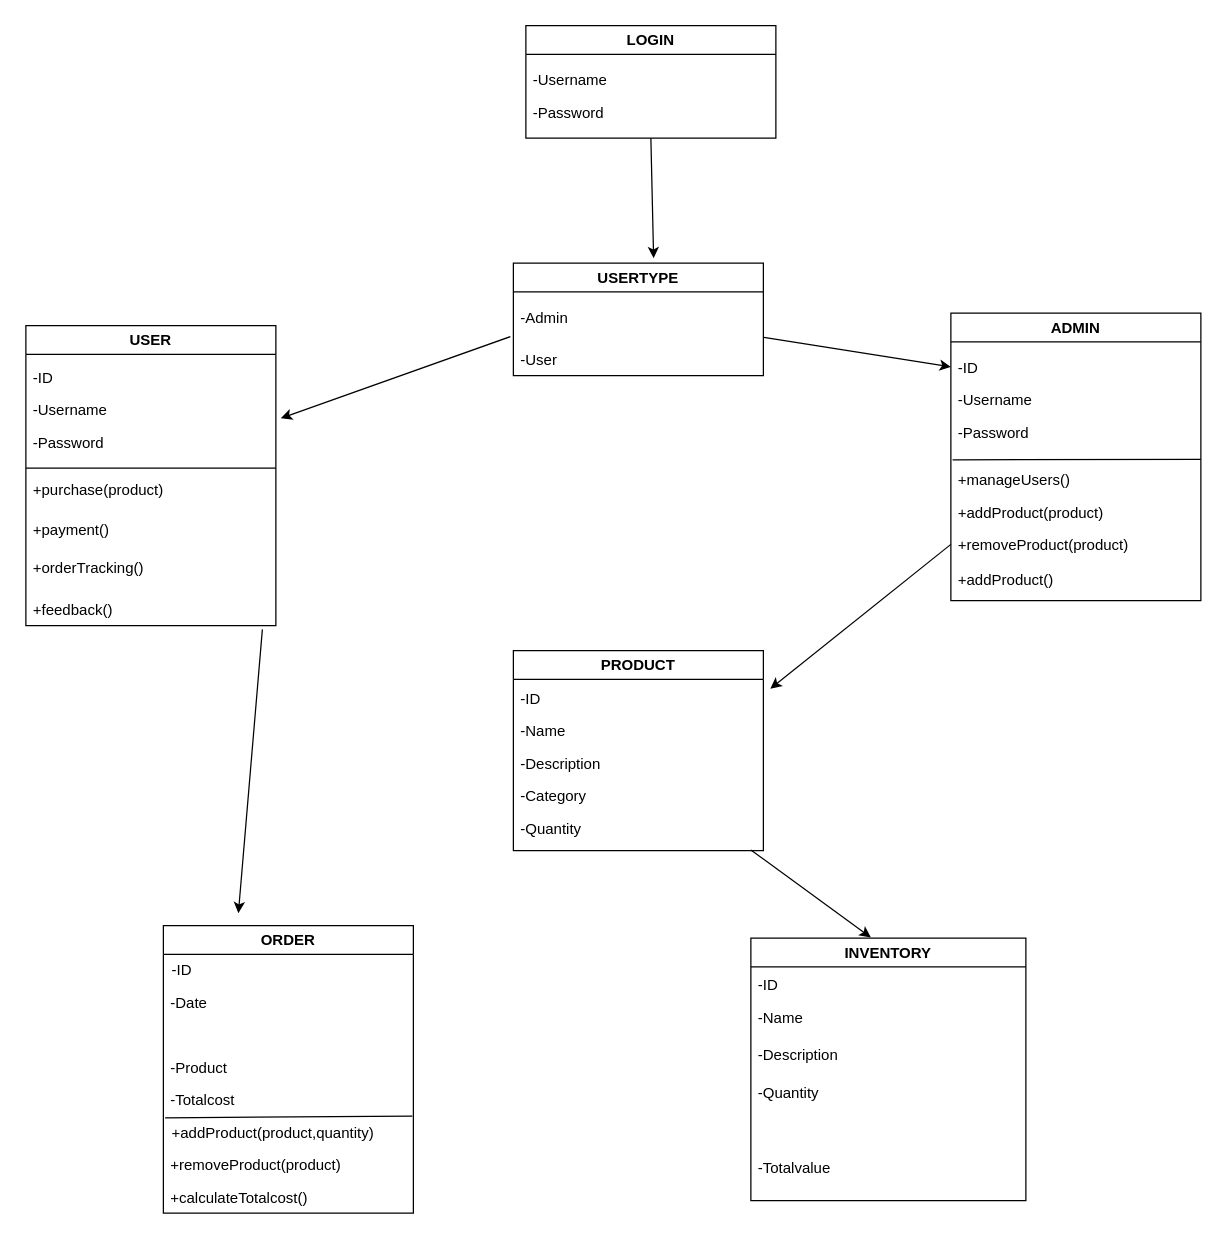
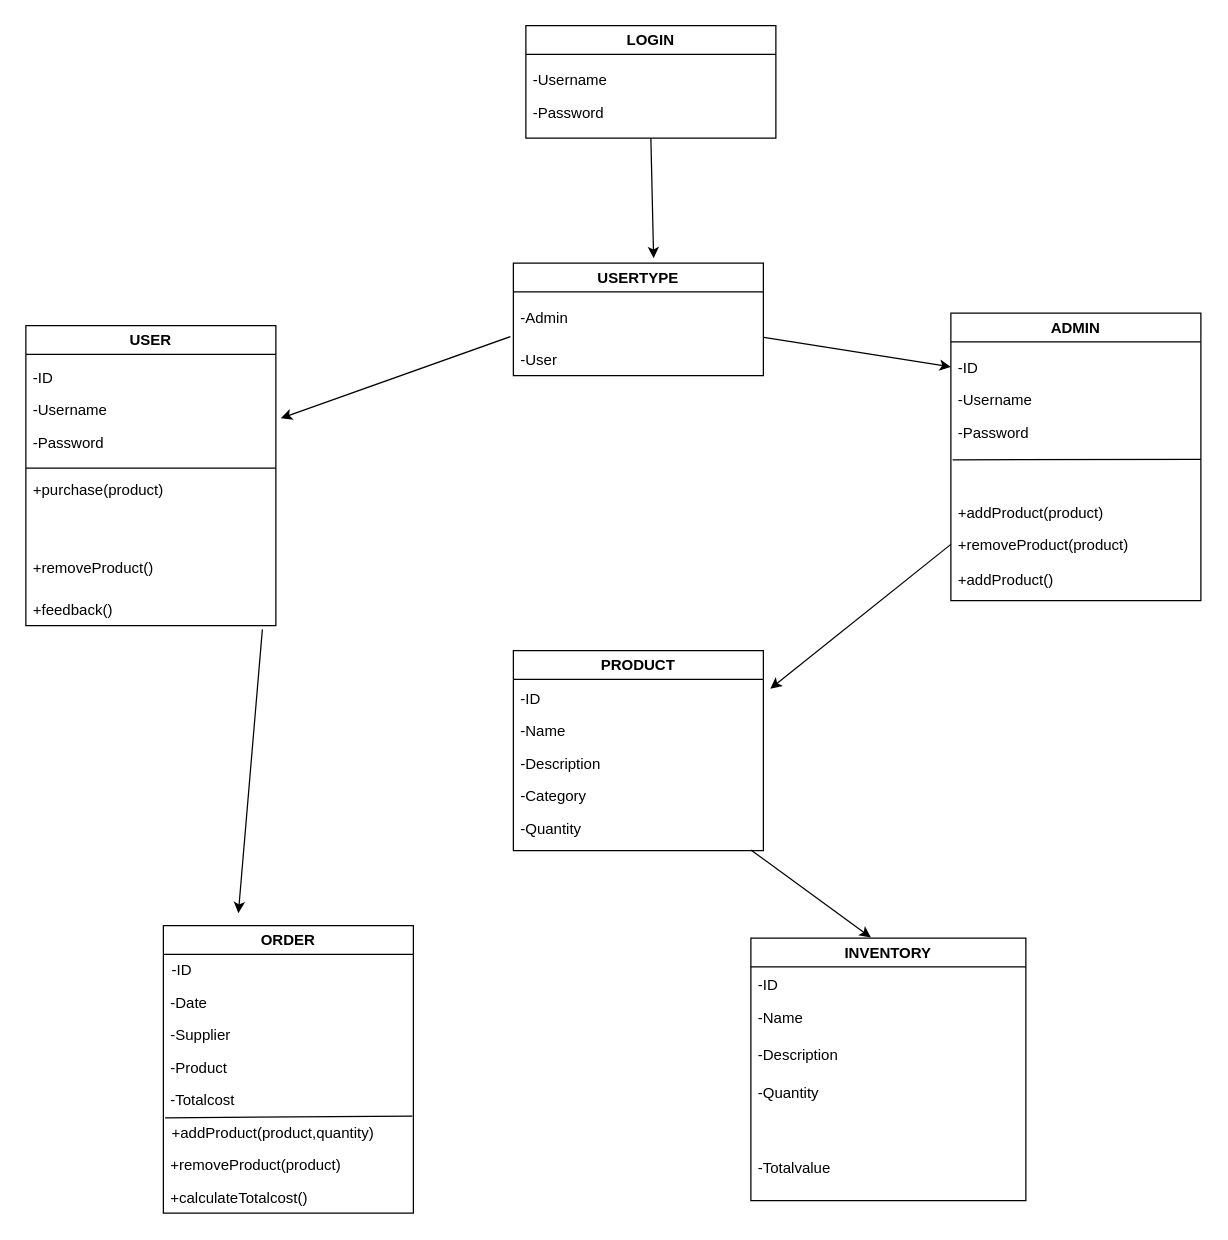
  <mxCell id="0" />
  <mxCell id="1" parent="0" />
  <mxCell id="2" value="ORDER" style="swimlane;whiteSpace=wrap;html=1;" parent="1" vertex="1"><mxGeometry x="130" y="740" width="200" height="230" as="geometry" /></mxCell>
  <mxCell id="3" value="-ID" style="text;align=left;verticalAlign=top;spacingLeft=4;spacingRight=4;overflow=hidden;rotatable=0;points=[[0,0.5],[1,0.5]];portConstraint=eastwest;" parent="2" vertex="1"><mxGeometry x="1" y="22" width="200" height="26" as="geometry" /></mxCell>
  <mxCell id="4" value="-Date" style="text;align=left;verticalAlign=top;spacingLeft=4;spacingRight=4;overflow=hidden;rotatable=0;points=[[0,0.5],[1,0.5]];portConstraint=eastwest;rounded=0;shadow=0;html=0;" parent="2" vertex="1"><mxGeometry y="48" width="200" height="26" as="geometry" /></mxCell>
+ <mxCell id="5" value="-Supplier" style="text;align=left;verticalAlign=top;spacingLeft=4;spacingRight=4;overflow=hidden;rotatable=0;points=[[0,0.5],[1,0.5]];portConstraint=eastwest;rounded=0;shadow=0;html=0;" parent="2" vertex="1"><mxGeometry y="74" width="200" height="26" as="geometry" /></mxCell>
  <mxCell id="6" value="-Product" style="text;align=left;verticalAlign=top;spacingLeft=4;spacingRight=4;overflow=hidden;rotatable=0;points=[[0,0.5],[1,0.5]];portConstraint=eastwest;" parent="2" vertex="1"><mxGeometry y="100" width="200" height="26" as="geometry" /></mxCell>
  <mxCell id="7" value="-Totalcost" style="text;align=left;verticalAlign=top;spacingLeft=4;spacingRight=4;overflow=hidden;rotatable=0;points=[[0,0.5],[1,0.5]];portConstraint=eastwest;" parent="2" vertex="1"><mxGeometry y="126" width="200" height="26" as="geometry" /></mxCell>
  <mxCell id="8" value="" style="endArrow=none;html=1;rounded=0;entryX=0.996;entryY=1.014;entryDx=0;entryDy=0;entryPerimeter=0;exitX=0.007;exitY=1.07;exitDx=0;exitDy=0;exitPerimeter=0;" parent="2" source="7" target="7" edge="1"><mxGeometry width="50" height="50" relative="1" as="geometry"><mxPoint x="-320" y="200" as="sourcePoint" /><mxPoint x="-270" y="150" as="targetPoint" /></mxGeometry></mxCell>
  <mxCell id="9" value="+addProduct(product,quantity)" style="text;align=left;verticalAlign=top;spacingLeft=4;spacingRight=4;overflow=hidden;rotatable=0;points=[[0,0.5],[1,0.5]];portConstraint=eastwest;rounded=0;shadow=0;html=0;" parent="2" vertex="1"><mxGeometry x="1" y="152" width="200" height="26" as="geometry" /></mxCell>
  <mxCell id="10" value="+removeProduct(product)" style="text;align=left;verticalAlign=top;spacingLeft=4;spacingRight=4;overflow=hidden;rotatable=0;points=[[0,0.5],[1,0.5]];portConstraint=eastwest;rounded=0;shadow=0;html=0;" parent="2" vertex="1"><mxGeometry y="178" width="200" height="26" as="geometry" /></mxCell>
  <mxCell id="11" value="+calculateTotalcost()" style="text;align=left;verticalAlign=top;spacingLeft=4;spacingRight=4;overflow=hidden;rotatable=0;points=[[0,0.5],[1,0.5]];portConstraint=eastwest;" parent="2" vertex="1"><mxGeometry y="204" width="200" height="26" as="geometry" /></mxCell>
  <mxCell id="12" value="USER" style="swimlane;whiteSpace=wrap;html=1;" parent="1" vertex="1"><mxGeometry x="20" y="260" width="200" height="240" as="geometry" /></mxCell>
  <mxCell id="13" value="-Username" style="text;align=left;verticalAlign=top;spacingLeft=4;spacingRight=4;overflow=hidden;rotatable=0;points=[[0,0.5],[1,0.5]];portConstraint=eastwest;" parent="12" vertex="1"><mxGeometry y="54" width="200" height="26" as="geometry" /></mxCell>
  <mxCell id="14" value="-Password" style="text;align=left;verticalAlign=top;spacingLeft=4;spacingRight=4;overflow=hidden;rotatable=0;points=[[0,0.5],[1,0.5]];portConstraint=eastwest;" parent="12" vertex="1"><mxGeometry y="80" width="200" height="26" as="geometry" /></mxCell>
  <mxCell id="15" value="" style="line;html=1;strokeWidth=1;align=left;verticalAlign=middle;spacingTop=-1;spacingLeft=3;spacingRight=3;rotatable=0;labelPosition=right;points=[];portConstraint=eastwest;" parent="12" vertex="1"><mxGeometry y="110" width="200" height="8" as="geometry" /></mxCell>
  <mxCell id="16" value="+purchase(product)" style="text;align=left;verticalAlign=top;spacingLeft=4;spacingRight=4;overflow=hidden;rotatable=0;points=[[0,0.5],[1,0.5]];portConstraint=eastwest;" parent="12" vertex="1"><mxGeometry y="118" width="200" height="26" as="geometry" /></mxCell>
- <mxCell id="17" value="+orderTracking()" style="text;align=left;verticalAlign=top;spacingLeft=4;spacingRight=4;overflow=hidden;rotatable=0;points=[[0,0.5],[1,0.5]];portConstraint=eastwest;" parent="12" vertex="1"><mxGeometry y="180" width="200" height="26" as="geometry" /></mxCell>
- <mxCell id="18" value="+payment()" style="text;align=left;verticalAlign=top;spacingLeft=4;spacingRight=4;overflow=hidden;rotatable=0;points=[[0,0.5],[1,0.5]];portConstraint=eastwest;" parent="12" vertex="1"><mxGeometry y="150" width="200" height="26" as="geometry" /></mxCell>
+ <mxCell id="17" value="+removeProduct()" style="text;align=left;verticalAlign=top;spacingLeft=4;spacingRight=4;overflow=hidden;rotatable=0;points=[[0,0.5],[1,0.5]];portConstraint=eastwest;" parent="12" vertex="1"><mxGeometry y="180" width="200" height="26" as="geometry" /></mxCell>
  <mxCell id="19" value="-ID" style="text;align=left;verticalAlign=top;spacingLeft=4;spacingRight=4;overflow=hidden;rotatable=0;points=[[0,0.5],[1,0.5]];portConstraint=eastwest;" parent="12" vertex="1"><mxGeometry y="28" width="200" height="26" as="geometry" /></mxCell>
  <mxCell id="20" value="+feedback()" style="text;align=left;verticalAlign=top;spacingLeft=4;spacingRight=4;overflow=hidden;rotatable=0;points=[[0,0.5],[1,0.5]];portConstraint=eastwest;" parent="12" vertex="1"><mxGeometry y="214" width="200" height="26" as="geometry" /></mxCell>
  <mxCell id="21" value="PRODUCT" style="swimlane;whiteSpace=wrap;html=1;" parent="1" vertex="1"><mxGeometry x="410" y="520" width="200" height="160" as="geometry" /></mxCell>
  <mxCell id="22" value="-ID" style="text;align=left;verticalAlign=top;spacingLeft=4;spacingRight=4;overflow=hidden;rotatable=0;points=[[0,0.5],[1,0.5]];portConstraint=eastwest;rounded=0;shadow=0;html=0;" parent="21" vertex="1"><mxGeometry y="25" width="200" height="26" as="geometry" /></mxCell>
  <mxCell id="23" value="-Name" style="text;align=left;verticalAlign=top;spacingLeft=4;spacingRight=4;overflow=hidden;rotatable=0;points=[[0,0.5],[1,0.5]];portConstraint=eastwest;rounded=0;shadow=0;html=0;" parent="21" vertex="1"><mxGeometry y="51" width="200" height="26" as="geometry" /></mxCell>
  <mxCell id="24" value="-Description" style="text;align=left;verticalAlign=top;spacingLeft=4;spacingRight=4;overflow=hidden;rotatable=0;points=[[0,0.5],[1,0.5]];portConstraint=eastwest;rounded=0;shadow=0;html=0;" parent="21" vertex="1"><mxGeometry y="77" width="200" height="26" as="geometry" /></mxCell>
  <mxCell id="25" value="-Category" style="text;align=left;verticalAlign=top;spacingLeft=4;spacingRight=4;overflow=hidden;rotatable=0;points=[[0,0.5],[1,0.5]];portConstraint=eastwest;rounded=0;shadow=0;html=0;" parent="21" vertex="1"><mxGeometry y="103" width="200" height="26" as="geometry" /></mxCell>
  <mxCell id="26" value="-Quantity" style="text;align=left;verticalAlign=top;spacingLeft=4;spacingRight=4;overflow=hidden;rotatable=0;points=[[0,0.5],[1,0.5]];portConstraint=eastwest;rounded=0;shadow=0;html=0;" parent="21" vertex="1"><mxGeometry y="129" width="200" height="26" as="geometry" /></mxCell>
  <mxCell id="27" value="ADMIN" style="swimlane;whiteSpace=wrap;html=1;" parent="1" vertex="1"><mxGeometry x="760" y="250" width="200" height="230" as="geometry" /></mxCell>
  <mxCell id="28" value="-Username" style="text;align=left;verticalAlign=top;spacingLeft=4;spacingRight=4;overflow=hidden;rotatable=0;points=[[0,0.5],[1,0.5]];portConstraint=eastwest;" parent="27" vertex="1"><mxGeometry y="56" width="200" height="26" as="geometry" /></mxCell>
  <mxCell id="29" value="-Password" style="text;align=left;verticalAlign=top;spacingLeft=4;spacingRight=4;overflow=hidden;rotatable=0;points=[[0,0.5],[1,0.5]];portConstraint=eastwest;" parent="27" vertex="1"><mxGeometry y="82" width="200" height="26" as="geometry" /></mxCell>
- <mxCell id="30" value="+manageUsers()" style="text;align=left;verticalAlign=top;spacingLeft=4;spacingRight=4;overflow=hidden;rotatable=0;points=[[0,0.5],[1,0.5]];portConstraint=eastwest;" parent="27" vertex="1"><mxGeometry y="120" width="200" height="26" as="geometry" /></mxCell>
  <mxCell id="31" value="+addProduct(product)" style="text;align=left;verticalAlign=top;spacingLeft=4;spacingRight=4;overflow=hidden;rotatable=0;points=[[0,0.5],[1,0.5]];portConstraint=eastwest;" parent="27" vertex="1"><mxGeometry y="146" width="200" height="26" as="geometry" /></mxCell>
  <mxCell id="32" value="+removeProduct(product)" style="text;align=left;verticalAlign=top;spacingLeft=4;spacingRight=4;overflow=hidden;rotatable=0;points=[[0,0.5],[1,0.5]];portConstraint=eastwest;" parent="27" vertex="1"><mxGeometry y="172" width="200" height="26" as="geometry" /></mxCell>
  <mxCell id="33" value="-ID" style="text;align=left;verticalAlign=top;spacingLeft=4;spacingRight=4;overflow=hidden;rotatable=0;points=[[0,0.5],[1,0.5]];portConstraint=eastwest;" parent="27" vertex="1"><mxGeometry y="30" width="200" height="26" as="geometry" /></mxCell>
  <mxCell id="34" value="" style="endArrow=none;html=1;rounded=0;exitX=0.007;exitY=1.359;exitDx=0;exitDy=0;exitPerimeter=0;" parent="27" source="29" edge="1"><mxGeometry width="50" height="50" relative="1" as="geometry"><mxPoint x="150" y="158" as="sourcePoint" /><mxPoint x="200" y="117" as="targetPoint" /></mxGeometry></mxCell>
  <mxCell id="35" value="+addProduct()" style="text;align=left;verticalAlign=top;spacingLeft=4;spacingRight=4;overflow=hidden;rotatable=0;points=[[0,0.5],[1,0.5]];portConstraint=eastwest;" parent="27" vertex="1"><mxGeometry y="200" width="200" height="26" as="geometry" /></mxCell>
  <mxCell id="36" value="INVENTORY" style="swimlane;whiteSpace=wrap;html=1;" parent="1" vertex="1"><mxGeometry x="600" y="750" width="220" height="210" as="geometry" /></mxCell>
  <mxCell id="37" value="-ID" style="text;align=left;verticalAlign=top;spacingLeft=4;spacingRight=4;overflow=hidden;rotatable=0;points=[[0,0.5],[1,0.5]];portConstraint=eastwest;" parent="36" vertex="1"><mxGeometry y="24" width="220" height="26" as="geometry" /></mxCell>
  <mxCell id="38" value="-Name" style="text;align=left;verticalAlign=top;spacingLeft=4;spacingRight=4;overflow=hidden;rotatable=0;points=[[0,0.5],[1,0.5]];portConstraint=eastwest;" parent="36" vertex="1"><mxGeometry y="50" width="220" height="30" as="geometry" /></mxCell>
  <mxCell id="39" value="-Description" style="text;align=left;verticalAlign=top;spacingLeft=4;spacingRight=4;overflow=hidden;rotatable=0;points=[[0,0.5],[1,0.5]];portConstraint=eastwest;" parent="36" vertex="1"><mxGeometry y="80" width="220" height="30" as="geometry" /></mxCell>
  <mxCell id="40" value="-Quantity" style="text;align=left;verticalAlign=top;spacingLeft=4;spacingRight=4;overflow=hidden;rotatable=0;points=[[0,0.5],[1,0.5]];portConstraint=eastwest;" parent="36" vertex="1"><mxGeometry y="110" width="220" height="30" as="geometry" /></mxCell>
  <mxCell id="41" value="-Totalvalue" style="text;align=left;verticalAlign=top;spacingLeft=4;spacingRight=4;overflow=hidden;rotatable=0;points=[[0,0.5],[1,0.5]];portConstraint=eastwest;" parent="36" vertex="1"><mxGeometry y="170" width="220" height="30" as="geometry" /></mxCell>
  <mxCell id="42" value="LOGIN" style="swimlane;whiteSpace=wrap;html=1;" parent="1" vertex="1"><mxGeometry x="420" y="20" width="200" height="90" as="geometry" /></mxCell>
  <mxCell id="43" value="-Username" style="text;align=left;verticalAlign=top;spacingLeft=4;spacingRight=4;overflow=hidden;rotatable=0;points=[[0,0.5],[1,0.5]];portConstraint=eastwest;" parent="42" vertex="1"><mxGeometry y="30" width="200" height="26" as="geometry" /></mxCell>
  <mxCell id="44" value="-Password" style="text;align=left;verticalAlign=top;spacingLeft=4;spacingRight=4;overflow=hidden;rotatable=0;points=[[0,0.5],[1,0.5]];portConstraint=eastwest;" parent="42" vertex="1"><mxGeometry y="56" width="200" height="26" as="geometry" /></mxCell>
  <mxCell id="45" value="USERTYPE" style="swimlane;whiteSpace=wrap;html=1;" parent="1" vertex="1"><mxGeometry x="410" y="210" width="200" height="90" as="geometry" /></mxCell>
  <mxCell id="46" value="-Admin" style="text;align=left;verticalAlign=top;spacingLeft=4;spacingRight=4;overflow=hidden;rotatable=0;points=[[0,0.5],[1,0.5]];portConstraint=eastwest;" parent="45" vertex="1"><mxGeometry y="30" width="200" height="26" as="geometry" /></mxCell>
  <mxCell id="47" value="-User" style="text;align=left;verticalAlign=top;spacingLeft=4;spacingRight=4;overflow=hidden;rotatable=0;points=[[0,0.5],[1,0.5]];portConstraint=eastwest;" parent="45" vertex="1"><mxGeometry y="64" width="200" height="26" as="geometry" /></mxCell>
  <mxCell id="48" value="" style="endArrow=classic;html=1;rounded=0;entryX=0.561;entryY=-0.044;entryDx=0;entryDy=0;entryPerimeter=0;" parent="1" target="45" edge="1"><mxGeometry width="50" height="50" relative="1" as="geometry"><mxPoint x="520" y="110" as="sourcePoint" /><mxPoint x="760" y="170" as="targetPoint" /></mxGeometry></mxCell>
  <mxCell id="49" value="" style="endArrow=classic;html=1;rounded=0;exitX=1.002;exitY=1.132;exitDx=0;exitDy=0;exitPerimeter=0;entryX=0;entryY=0.5;entryDx=0;entryDy=0;" parent="1" source="46" target="33" edge="1"><mxGeometry width="50" height="50" relative="1" as="geometry"><mxPoint x="550" y="400" as="sourcePoint" /><mxPoint x="600" y="350" as="targetPoint" /></mxGeometry></mxCell>
  <mxCell id="50" value="" style="endArrow=classic;html=1;rounded=0;exitX=-0.012;exitY=1.108;exitDx=0;exitDy=0;exitPerimeter=0;entryX=1.02;entryY=0.772;entryDx=0;entryDy=0;entryPerimeter=0;" parent="1" source="46" target="13" edge="1"><mxGeometry width="50" height="50" relative="1" as="geometry"><mxPoint x="550" y="400" as="sourcePoint" /><mxPoint x="230" y="330" as="targetPoint" /></mxGeometry></mxCell>
  <mxCell id="51" value="" style="endArrow=classic;html=1;rounded=0;exitX=0;exitY=0.5;exitDx=0;exitDy=0;entryX=1.028;entryY=0.208;entryDx=0;entryDy=0;entryPerimeter=0;" parent="1" source="32" target="22" edge="1"><mxGeometry width="50" height="50" relative="1" as="geometry"><mxPoint x="550" y="500" as="sourcePoint" /><mxPoint x="600" y="450" as="targetPoint" /></mxGeometry></mxCell>
  <mxCell id="52" value="" style="endArrow=classic;html=1;rounded=0;exitX=0.946;exitY=1.117;exitDx=0;exitDy=0;exitPerimeter=0;" parent="1" source="20" edge="1"><mxGeometry width="50" height="50" relative="1" as="geometry"><mxPoint x="550" y="500" as="sourcePoint" /><mxPoint x="190" y="730" as="targetPoint" /></mxGeometry></mxCell>
  <mxCell id="53" value="" style="endArrow=classic;html=1;rounded=0;exitX=0.95;exitY=1.172;exitDx=0;exitDy=0;exitPerimeter=0;entryX=0.436;entryY=-0.003;entryDx=0;entryDy=0;entryPerimeter=0;" parent="1" source="26" target="36" edge="1"><mxGeometry width="50" height="50" relative="1" as="geometry"><mxPoint x="670" y="760" as="sourcePoint" /><mxPoint x="720" y="710" as="targetPoint" /></mxGeometry></mxCell>
